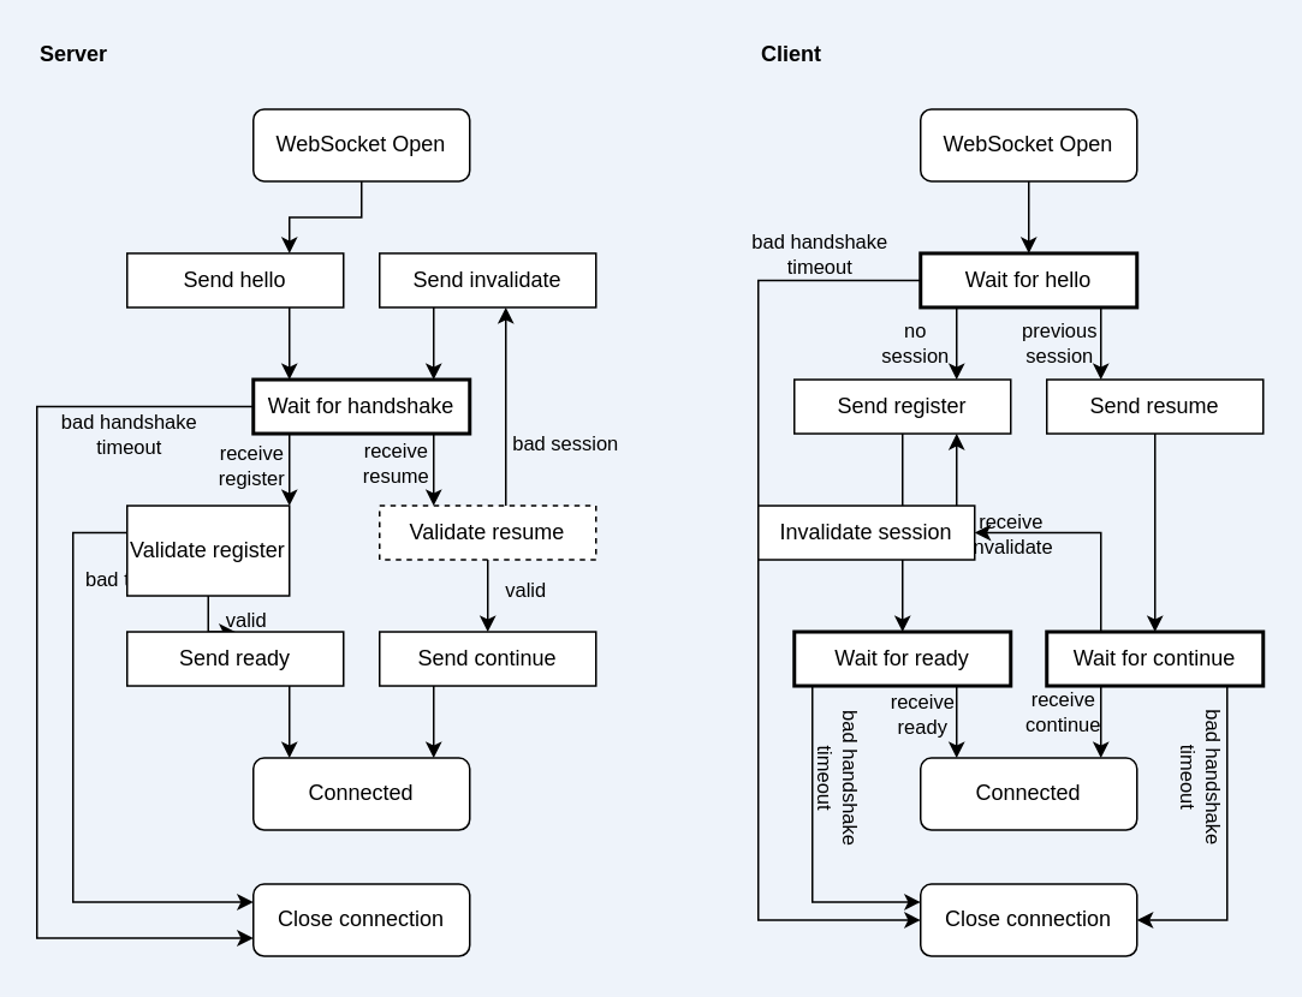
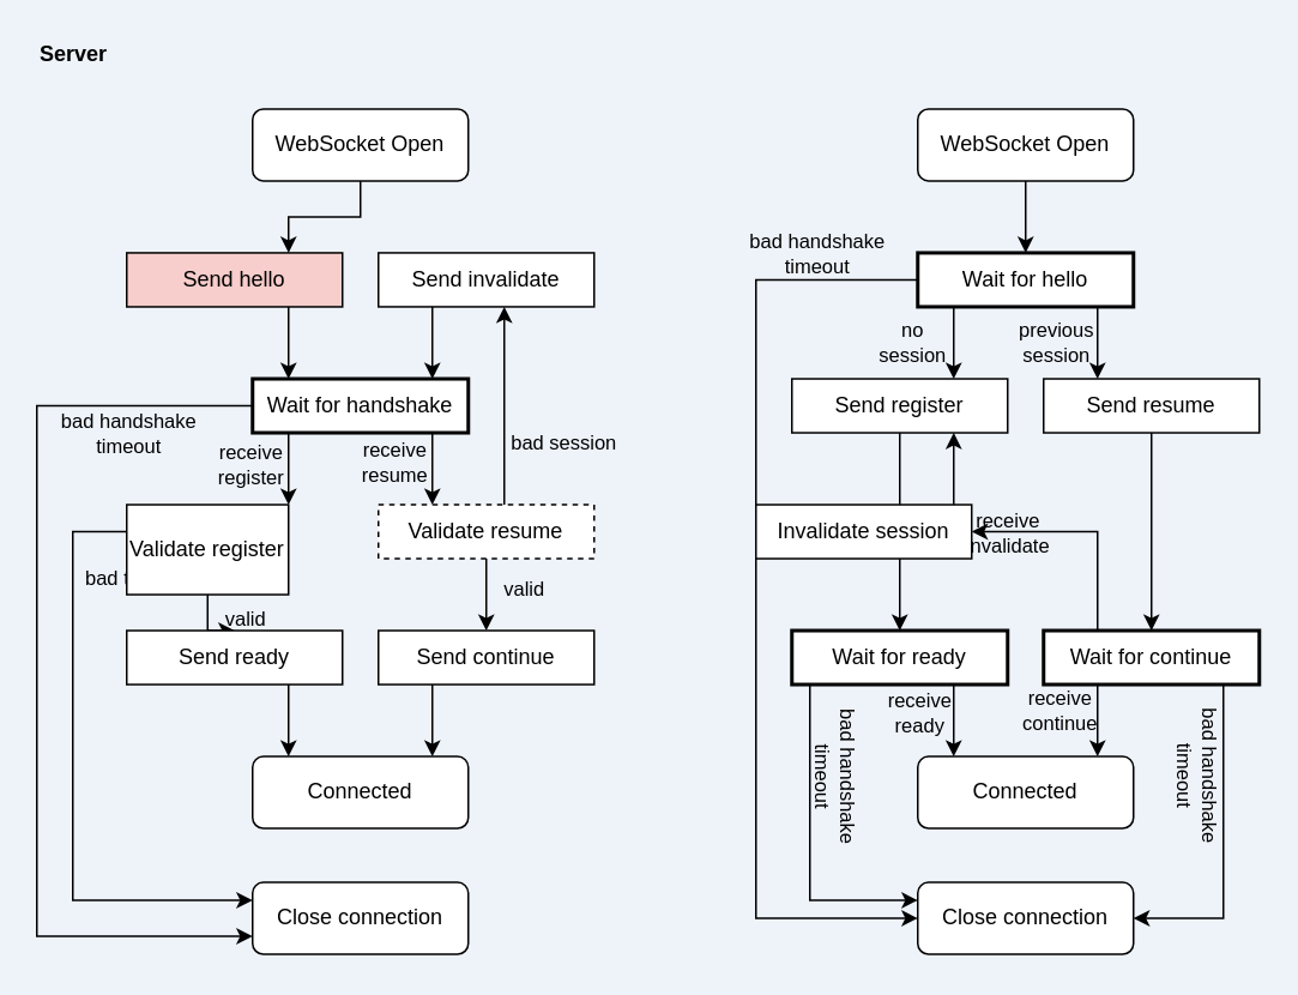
  <mxCell id="0" />
  <mxCell id="1" parent="0" />
- <mxCell id="2" value="Client" style="text;html=1;align=left;verticalAlign=middle;resizable=1;points=[];autosize=0;strokeColor=none;fontStyle=1" parent="1" vertex="1"><mxGeometry x="420" y="20" width="145" height="20" as="geometry" /></mxCell>
  <mxCell id="3" style="edgeStyle=orthogonalEdgeStyle;rounded=0;orthogonalLoop=1;jettySize=auto;html=1;" edge="1" parent="1" source="9" target="17"><mxGeometry relative="1" as="geometry"><Array as="points"><mxPoint x="240" y="260.02" /><mxPoint x="240" y="260.02" /></Array></mxGeometry></mxCell>
  <mxCell id="4" value="receive&lt;br&gt;resume" style="edgeLabel;html=1;align=center;verticalAlign=middle;resizable=0;points=[];labelBackgroundColor=none;spacingRight=4;" vertex="1" connectable="0" parent="3"><mxGeometry x="0.086" relative="1" as="geometry"><mxPoint x="-20" y="-6" as="offset" /></mxGeometry></mxCell>
  <mxCell id="5" style="edgeStyle=orthogonalEdgeStyle;rounded=0;orthogonalLoop=1;jettySize=auto;html=1;" edge="1" parent="1" source="9" target="22"><mxGeometry relative="1" as="geometry"><Array as="points"><mxPoint x="160" y="260.02" /><mxPoint x="160" y="260.02" /></Array></mxGeometry></mxCell>
  <mxCell id="6" value="receive&lt;br&gt;register" style="edgeLabel;html=1;align=center;verticalAlign=middle;resizable=0;points=[];labelBackgroundColor=none;spacingRight=4;" vertex="1" connectable="0" parent="5"><mxGeometry x="-0.227" relative="1" as="geometry"><mxPoint x="-20" y="2" as="offset" /></mxGeometry></mxCell>
  <mxCell id="7" style="edgeStyle=orthogonalEdgeStyle;rounded=0;orthogonalLoop=1;jettySize=auto;html=1;" edge="1" parent="1" source="9" target="27"><mxGeometry relative="1" as="geometry"><Array as="points"><mxPoint x="20" y="225.02" /><mxPoint x="20" y="520.02" /></Array></mxGeometry></mxCell>
  <mxCell id="8" value="bad handshake&lt;br&gt;timeout" style="edgeLabel;html=1;align=center;verticalAlign=middle;resizable=0;points=[];labelBackgroundColor=none;" vertex="1" connectable="0" parent="7"><mxGeometry x="-0.634" y="-2" relative="1" as="geometry"><mxPoint x="28" y="17" as="offset" /></mxGeometry></mxCell>
  <mxCell id="9" value="Wait for handshake" style="rounded=0;whiteSpace=wrap;html=1;strokeWidth=2;" parent="1" vertex="1"><mxGeometry x="140" y="210.02" width="120" height="30" as="geometry" /></mxCell>
  <mxCell id="10" value="Server" style="text;html=1;align=left;verticalAlign=middle;resizable=0;points=[];autosize=1;strokeColor=none;fontStyle=1" parent="1" vertex="1"><mxGeometry x="20" y="20" width="50" height="20" as="geometry" /></mxCell>
  <mxCell id="11" style="edgeStyle=orthogonalEdgeStyle;rounded=0;orthogonalLoop=1;jettySize=auto;html=1;" edge="1" parent="1" source="12" target="24"><mxGeometry relative="1" as="geometry"><Array as="points"><mxPoint x="200" y="120" /><mxPoint x="160" y="120" /></Array></mxGeometry></mxCell>
  <mxCell id="12" value="WebSocket Open" style="rounded=1;whiteSpace=wrap;html=1;" vertex="1" parent="1"><mxGeometry x="140" y="59.98" width="120" height="40" as="geometry" /></mxCell>
  <mxCell id="13" style="edgeStyle=orthogonalEdgeStyle;rounded=0;orthogonalLoop=1;jettySize=auto;html=1;" edge="1" parent="1" source="17" target="26"><mxGeometry relative="1" as="geometry"><Array as="points"><mxPoint x="280" y="240.02" /><mxPoint x="280" y="240.02" /></Array></mxGeometry></mxCell>
  <mxCell id="14" value="bad session" style="edgeLabel;html=1;align=center;verticalAlign=middle;resizable=0;points=[];labelBackgroundColor=none;spacingLeft=4;" vertex="1" connectable="0" parent="13"><mxGeometry x="-0.429" y="-1" relative="1" as="geometry"><mxPoint x="29" y="-4" as="offset" /></mxGeometry></mxCell>
  <mxCell id="15" style="edgeStyle=orthogonalEdgeStyle;rounded=0;orthogonalLoop=1;jettySize=auto;html=1;" edge="1" parent="1" source="17" target="32"><mxGeometry relative="1" as="geometry" /></mxCell>
  <mxCell id="16" value="valid" style="edgeLabel;html=1;align=center;verticalAlign=middle;resizable=0;points=[];labelBackgroundColor=none;" vertex="1" connectable="0" parent="15"><mxGeometry x="-0.194" y="2" relative="1" as="geometry"><mxPoint x="18" as="offset" /></mxGeometry></mxCell>
  <mxCell id="17" value="Validate resume" style="rounded=0;whiteSpace=wrap;html=1;labelBackgroundColor=none;dashed=1;" vertex="1" parent="1"><mxGeometry x="210" y="280.02" width="120" height="30" as="geometry" /></mxCell>
  <mxCell id="18" style="edgeStyle=orthogonalEdgeStyle;rounded=0;orthogonalLoop=1;jettySize=auto;html=1;" edge="1" parent="1" source="22" target="30"><mxGeometry relative="1" as="geometry" /></mxCell>
  <mxCell id="19" value="valid" style="edgeLabel;html=1;align=center;verticalAlign=middle;resizable=0;points=[];labelBackgroundColor=none;" vertex="1" connectable="0" parent="18"><mxGeometry x="-0.278" relative="1" as="geometry"><mxPoint x="20" as="offset" /></mxGeometry></mxCell>
  <mxCell id="20" style="edgeStyle=orthogonalEdgeStyle;rounded=0;orthogonalLoop=1;jettySize=auto;html=1;" edge="1" parent="1" source="22" target="27"><mxGeometry relative="1" as="geometry"><Array as="points"><mxPoint x="40" y="295.02" /><mxPoint x="40" y="500.02" /></Array></mxGeometry></mxCell>
  <mxCell id="21" value="bad token" style="edgeLabel;html=1;align=center;verticalAlign=middle;resizable=0;points=[];labelBackgroundColor=none;" vertex="1" connectable="0" parent="20"><mxGeometry x="-0.809" y="1" relative="1" as="geometry"><mxPoint x="29" y="23" as="offset" /></mxGeometry></mxCell>
  <mxCell id="22" value="Validate register" style="rounded=0;whiteSpace=wrap;html=1;labelBackgroundColor=none;" vertex="1" parent="1"><mxGeometry x="70" y="280.02" width="90" height="50" as="geometry" /></mxCell>
  <mxCell id="23" style="edgeStyle=orthogonalEdgeStyle;rounded=0;orthogonalLoop=1;jettySize=auto;html=1;" edge="1" parent="1" source="24" target="9"><mxGeometry relative="1" as="geometry"><Array as="points"><mxPoint x="160" y="200.02" /><mxPoint x="160" y="200.02" /></Array></mxGeometry></mxCell>
- <mxCell id="24" value="Send hello" style="rounded=0;whiteSpace=wrap;html=1;labelBackgroundColor=none;" vertex="1" parent="1"><mxGeometry x="70" y="139.96" width="120" height="30.02" as="geometry" /></mxCell>
+ <mxCell id="24" value="Send hello" style="rounded=0;whiteSpace=wrap;html=1;labelBackgroundColor=none;fillColor=#f8cecc;" vertex="1" parent="1"><mxGeometry x="70" y="139.96" width="120" height="30.02" as="geometry" /></mxCell>
  <mxCell id="25" style="edgeStyle=orthogonalEdgeStyle;rounded=0;orthogonalLoop=1;jettySize=auto;html=1;" edge="1" parent="1" source="26" target="9"><mxGeometry relative="1" as="geometry"><Array as="points"><mxPoint x="240" y="200.02" /><mxPoint x="240" y="200.02" /></Array></mxGeometry></mxCell>
  <mxCell id="26" value="Send invalidate" style="rounded=0;whiteSpace=wrap;html=1;labelBackgroundColor=none;" vertex="1" parent="1"><mxGeometry x="210" y="139.96" width="120" height="30" as="geometry" /></mxCell>
  <mxCell id="27" value="Close connection" style="rounded=1;whiteSpace=wrap;html=1;labelBackgroundColor=none;" vertex="1" parent="1"><mxGeometry x="140" y="490.02" width="120" height="40" as="geometry" /></mxCell>
  <mxCell id="28" value="Connected" style="rounded=1;whiteSpace=wrap;html=1;labelBackgroundColor=none;" vertex="1" parent="1"><mxGeometry x="140" y="420.02" width="120" height="40" as="geometry" /></mxCell>
  <mxCell id="29" style="edgeStyle=orthogonalEdgeStyle;rounded=0;orthogonalLoop=1;jettySize=auto;html=1;" edge="1" parent="1" source="30" target="28"><mxGeometry relative="1" as="geometry"><Array as="points"><mxPoint x="160" y="410" /><mxPoint x="160" y="410" /></Array></mxGeometry></mxCell>
  <mxCell id="30" value="Send ready" style="rounded=0;whiteSpace=wrap;html=1;labelBackgroundColor=none;" vertex="1" parent="1"><mxGeometry x="70" y="350.02" width="120" height="30" as="geometry" /></mxCell>
  <mxCell id="31" style="edgeStyle=orthogonalEdgeStyle;rounded=0;orthogonalLoop=1;jettySize=auto;html=1;" edge="1" parent="1" source="32" target="28"><mxGeometry relative="1" as="geometry"><Array as="points"><mxPoint x="240" y="410" /><mxPoint x="240" y="410" /></Array></mxGeometry></mxCell>
  <mxCell id="32" value="Send continue" style="rounded=0;whiteSpace=wrap;html=1;labelBackgroundColor=none;" vertex="1" parent="1"><mxGeometry x="210" y="350.02" width="120" height="30" as="geometry" /></mxCell>
  <mxCell id="33" style="edgeStyle=orthogonalEdgeStyle;rounded=0;orthogonalLoop=1;jettySize=auto;html=1;" edge="1" parent="1" source="39" target="43"><mxGeometry relative="1" as="geometry"><Array as="points"><mxPoint x="610" y="180.02" /><mxPoint x="610" y="180.02" /></Array></mxGeometry></mxCell>
  <mxCell id="34" value="previous&lt;br&gt;session" style="edgeLabel;html=1;align=center;verticalAlign=middle;resizable=0;points=[];labelBackgroundColor=none;spacingRight=8;" vertex="1" connectable="0" parent="33"><mxGeometry x="0.086" relative="1" as="geometry"><mxPoint x="-20" y="-2" as="offset" /></mxGeometry></mxCell>
  <mxCell id="35" style="edgeStyle=orthogonalEdgeStyle;rounded=0;orthogonalLoop=1;jettySize=auto;html=1;" edge="1" parent="1" source="39" target="45"><mxGeometry relative="1" as="geometry"><Array as="points"><mxPoint x="530" y="190.02" /><mxPoint x="530" y="190.02" /></Array></mxGeometry></mxCell>
  <mxCell id="36" value="no&lt;br&gt;session" style="edgeLabel;html=1;align=center;verticalAlign=middle;resizable=0;points=[];labelBackgroundColor=none;spacingRight=8;" vertex="1" connectable="0" parent="35"><mxGeometry x="-0.227" relative="1" as="geometry"><mxPoint x="-20" y="5" as="offset" /></mxGeometry></mxCell>
  <mxCell id="37" style="edgeStyle=orthogonalEdgeStyle;rounded=0;orthogonalLoop=1;jettySize=auto;html=1;" edge="1" parent="1" source="39" target="46"><mxGeometry relative="1" as="geometry"><Array as="points"><mxPoint x="420" y="155.02" /><mxPoint x="420" y="510.02" /></Array></mxGeometry></mxCell>
  <mxCell id="38" value="bad handshake&lt;br&gt;timeout" style="edgeLabel;html=1;align=center;verticalAlign=middle;resizable=0;points=[];labelBackgroundColor=none;" vertex="1" connectable="0" parent="37"><mxGeometry x="-0.634" y="-2" relative="1" as="geometry"><mxPoint x="35" y="-23" as="offset" /></mxGeometry></mxCell>
  <mxCell id="39" value="Wait for hello" style="rounded=0;whiteSpace=wrap;html=1;strokeWidth=2;" vertex="1" parent="1"><mxGeometry x="510" y="139.96" width="120" height="30" as="geometry" /></mxCell>
  <mxCell id="40" style="edgeStyle=orthogonalEdgeStyle;rounded=0;orthogonalLoop=1;jettySize=auto;html=1;" edge="1" parent="1" source="41" target="39"><mxGeometry relative="1" as="geometry" /></mxCell>
  <mxCell id="41" value="WebSocket Open" style="rounded=1;whiteSpace=wrap;html=1;" vertex="1" parent="1"><mxGeometry x="510" y="59.98" width="120" height="40" as="geometry" /></mxCell>
  <mxCell id="42" style="edgeStyle=orthogonalEdgeStyle;rounded=0;orthogonalLoop=1;jettySize=auto;html=1;" edge="1" parent="1" source="43" target="54"><mxGeometry relative="1" as="geometry"><Array as="points"><mxPoint x="640" y="300.02" /><mxPoint x="640" y="300.02" /></Array></mxGeometry></mxCell>
  <mxCell id="43" value="Send resume" style="rounded=0;whiteSpace=wrap;html=1;labelBackgroundColor=none;" vertex="1" parent="1"><mxGeometry x="580" y="210.02" width="120" height="30" as="geometry" /></mxCell>
  <mxCell id="44" style="edgeStyle=orthogonalEdgeStyle;rounded=0;orthogonalLoop=1;jettySize=auto;html=1;" edge="1" parent="1" source="45" target="61"><mxGeometry relative="1" as="geometry" /></mxCell>
  <mxCell id="45" value="Send register" style="rounded=0;whiteSpace=wrap;html=1;labelBackgroundColor=none;" vertex="1" parent="1"><mxGeometry x="440" y="210.02" width="120" height="30" as="geometry" /></mxCell>
  <mxCell id="46" value="Close connection" style="rounded=1;whiteSpace=wrap;html=1;labelBackgroundColor=none;" vertex="1" parent="1"><mxGeometry x="510" y="490.02" width="120" height="40" as="geometry" /></mxCell>
  <mxCell id="47" value="Connected" style="rounded=1;whiteSpace=wrap;html=1;labelBackgroundColor=none;" vertex="1" parent="1"><mxGeometry x="510" y="420.02" width="120" height="40" as="geometry" /></mxCell>
  <mxCell id="48" value="" style="edgeStyle=orthogonalEdgeStyle;rounded=0;orthogonalLoop=1;jettySize=auto;html=1;" edge="1" parent="1" source="54" target="56"><mxGeometry relative="1" as="geometry"><Array as="points"><mxPoint x="610" y="330.02" /><mxPoint x="610" y="330.02" /></Array></mxGeometry></mxCell>
  <mxCell id="49" value="receive&lt;br&gt;invalidate" style="edgeLabel;html=1;align=center;verticalAlign=middle;resizable=0;points=[];labelBackgroundColor=none;" vertex="1" connectable="0" parent="48"><mxGeometry x="0.213" relative="1" as="geometry"><mxPoint x="-30" as="offset" /></mxGeometry></mxCell>
  <mxCell id="50" style="edgeStyle=orthogonalEdgeStyle;rounded=0;orthogonalLoop=1;jettySize=auto;html=1;" edge="1" parent="1" source="54" target="46"><mxGeometry relative="1" as="geometry"><Array as="points"><mxPoint x="680" y="510.02" /></Array></mxGeometry></mxCell>
  <mxCell id="51" value="bad handshake&lt;br&gt;timeout" style="edgeLabel;html=1;align=center;verticalAlign=middle;resizable=0;points=[];labelBackgroundColor=none;rotation=90;spacingTop=7;" vertex="1" connectable="0" parent="50"><mxGeometry x="-0.764" y="2" relative="1" as="geometry"><mxPoint x="-12" y="29" as="offset" /></mxGeometry></mxCell>
  <mxCell id="52" style="edgeStyle=orthogonalEdgeStyle;rounded=0;orthogonalLoop=1;jettySize=auto;html=1;" edge="1" parent="1" source="54" target="47"><mxGeometry relative="1" as="geometry"><Array as="points"><mxPoint x="610" y="390.02" /><mxPoint x="610" y="390.02" /></Array></mxGeometry></mxCell>
  <mxCell id="53" value="receive&lt;br&gt;continue" style="edgeLabel;html=1;align=center;verticalAlign=middle;resizable=0;points=[];spacingRight=4;labelBackgroundColor=none;" vertex="1" connectable="0" parent="52"><mxGeometry x="-0.317" y="-1" relative="1" as="geometry"><mxPoint x="-19" as="offset" /></mxGeometry></mxCell>
  <mxCell id="54" value="Wait for continue" style="rounded=0;whiteSpace=wrap;html=1;labelBackgroundColor=none;strokeWidth=2;" vertex="1" parent="1"><mxGeometry x="580" y="350.02" width="120" height="30" as="geometry" /></mxCell>
  <mxCell id="55" value="" style="edgeStyle=orthogonalEdgeStyle;rounded=0;orthogonalLoop=1;jettySize=auto;html=1;" edge="1" parent="1" source="56" target="45"><mxGeometry relative="1" as="geometry"><Array as="points"><mxPoint x="530" y="260.02" /><mxPoint x="530" y="260.02" /></Array></mxGeometry></mxCell>
  <mxCell id="56" value="Invalidate session" style="rounded=0;whiteSpace=wrap;html=1;labelBackgroundColor=none;" vertex="1" parent="1"><mxGeometry x="420" y="280.02" width="120" height="30" as="geometry" /></mxCell>
  <mxCell id="57" style="edgeStyle=orthogonalEdgeStyle;rounded=0;orthogonalLoop=1;jettySize=auto;html=1;" edge="1" parent="1" source="61" target="46"><mxGeometry relative="1" as="geometry"><Array as="points"><mxPoint x="450" y="500.02" /></Array></mxGeometry></mxCell>
  <mxCell id="58" value="bad handshake&lt;br&gt;timeout" style="edgeLabel;html=1;align=center;verticalAlign=middle;resizable=0;points=[];rotation=90;labelBackgroundColor=none;spacingBottom=4;" vertex="1" connectable="0" parent="57"><mxGeometry x="-0.815" y="1" relative="1" as="geometry"><mxPoint x="12" y="33" as="offset" /></mxGeometry></mxCell>
  <mxCell id="59" style="edgeStyle=orthogonalEdgeStyle;rounded=0;orthogonalLoop=1;jettySize=auto;html=1;" edge="1" parent="1" source="61" target="47"><mxGeometry relative="1" as="geometry"><Array as="points"><mxPoint x="530" y="410.02" /><mxPoint x="530" y="410.02" /></Array></mxGeometry></mxCell>
  <mxCell id="60" value="receive&lt;br&gt;ready" style="edgeLabel;html=1;align=center;verticalAlign=middle;resizable=0;points=[];labelBackgroundColor=none;" vertex="1" connectable="0" parent="59"><mxGeometry x="-0.239" y="2" relative="1" as="geometry"><mxPoint x="-22" as="offset" /></mxGeometry></mxCell>
  <mxCell id="61" value="Wait for ready" style="rounded=0;whiteSpace=wrap;html=1;labelBackgroundColor=none;strokeWidth=2;" vertex="1" parent="1"><mxGeometry x="440" y="350.02" width="120" height="30" as="geometry" /></mxCell>
